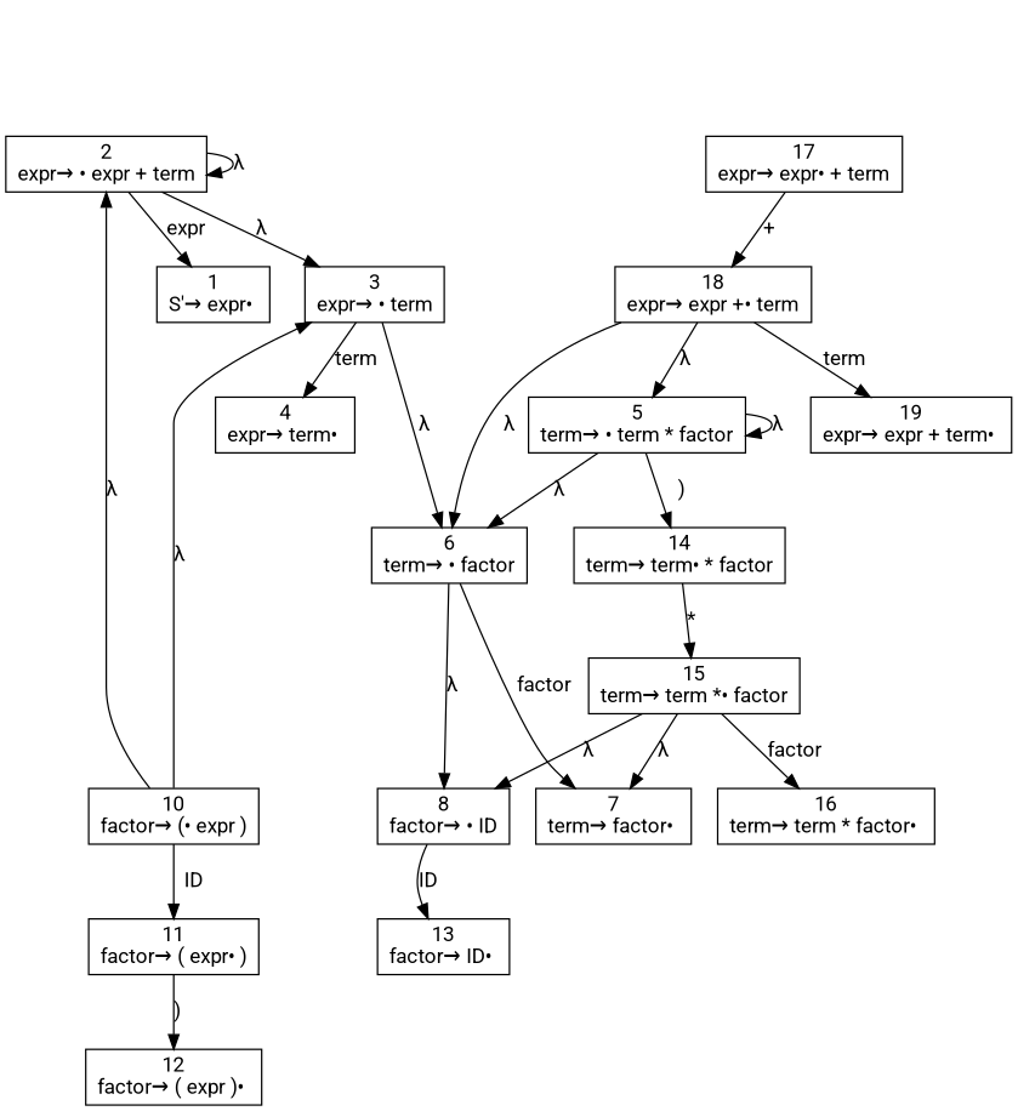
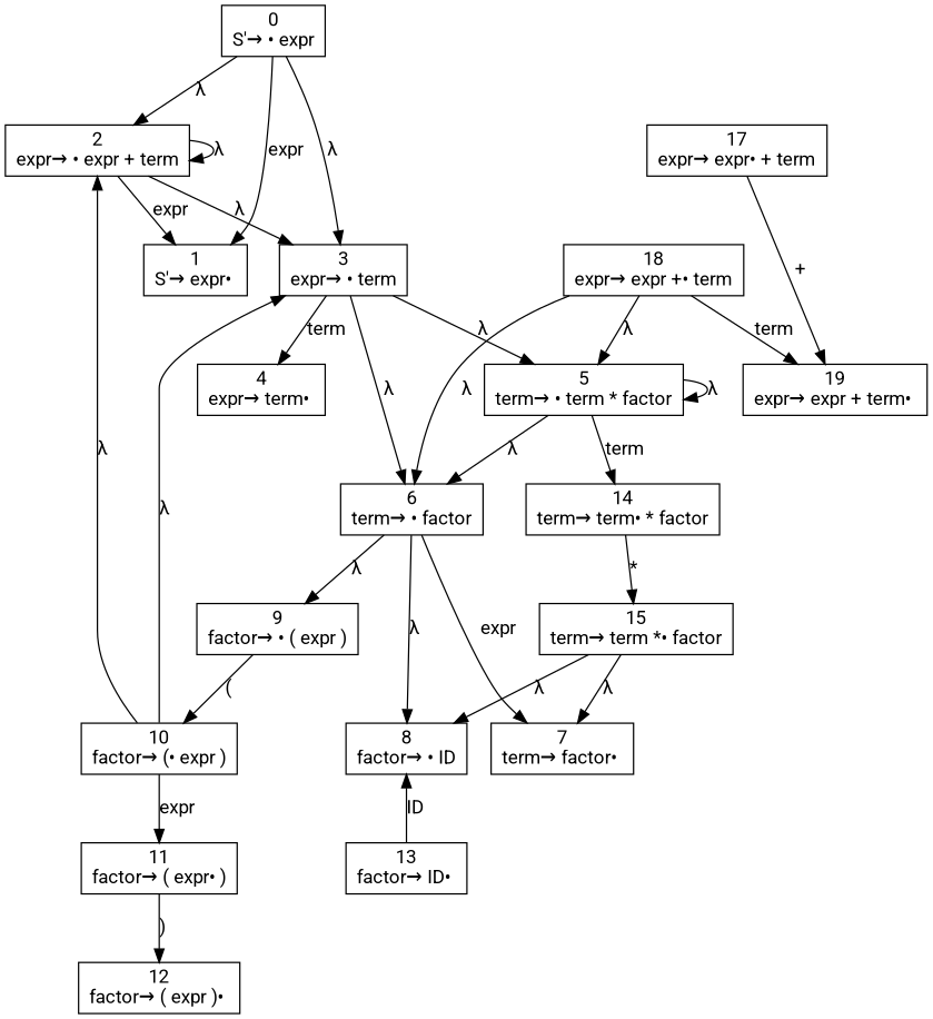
  digraph {
    fontname=Roboto
    node [fontname=Roboto shape=box]
    edge [fontname=Roboto]
+   n1 [label=<0<br />S'→ • expr>]
    n2 [label=<1<br />S'→ expr• >]
    n3 [label=<2<br />expr→ • expr + term>]
    n4 [label=<3<br />expr→ • term>]
    n5 [label=<4<br />expr→ term• >]
    n6 [label=<5<br />term→ • term * factor>]
    n7 [label=<6<br />term→ • factor>]
    n8 [label=<17<br />expr→ expr• + term>]
    n9 [label=<18<br />expr→ expr +• term>]
    n10 [label=<14<br />term→ term• * factor>]
    n11 [label=<7<br />term→ factor• >]
    n12 [label=<8<br />factor→ • ID>]
+   n13 [label=<9<br />factor→ • ( expr )>]
    n14 [label=<15<br />term→ term *• factor>]
    n15 [label=<13<br />factor→ ID• >]
    n16 [label=<10<br />factor→ (• expr )>]
    n17 [label=<11<br />factor→ ( expr• )>]
    n18 [label=<12<br />factor→ ( expr )• >]
-   n19 [label=<16<br />term→ term * factor• >]
    n20 [label=<19<br />expr→ expr + term• >]
+   n1 -> n2 [label=expr]
+   n1 -> n3 [label=<&lambda;>]
+   n1 -> n4 [label=<&lambda;>]
    n3 -> n2 [label=expr]
    n3 -> n3 [label=<&lambda;>]
    n3 -> n4 [label=<&lambda;>]
    n4 -> n5 [label=term]
+   n4 -> n6 [label=<&lambda;>]
    n4 -> n7 [label=<&lambda;>]
    n6 -> n6 [label=<&lambda;>]
    n6 -> n7 [label=<&lambda;>]
-   n6 -> n10 [label=")"]
-   n7 -> n11 [label=factor]
+   n6 -> n10 [label=term]
+   n7 -> n11 [label=expr]
    n7 -> n12 [label=<&lambda;>]
-   n8 -> n9 [label="+"]
+   n7 -> n13 [label=<&lambda;>]
+   n8 -> n20 [label="+"]
    n9 -> n6 [label=<&lambda;>]
    n9 -> n7 [label=<&lambda;>]
    n9 -> n20 [label=term]
    n10 -> n14 [label="*"]
-   n12 -> n15 [label=ID]
+   n15 -> n12 [label=ID]
+   n13 -> n16 [label="("]
    n14 -> n11 [label=<&lambda;>]
    n14 -> n12 [label=<&lambda;>]
-   n14 -> n19 [label=factor]
    n16 -> n3 [label=<&lambda;>]
    n16 -> n4 [label=<&lambda;>]
-   n16 -> n17 [label=ID]
+   n16 -> n17 [label=expr]
    n17 -> n18 [label=")"]
  }
